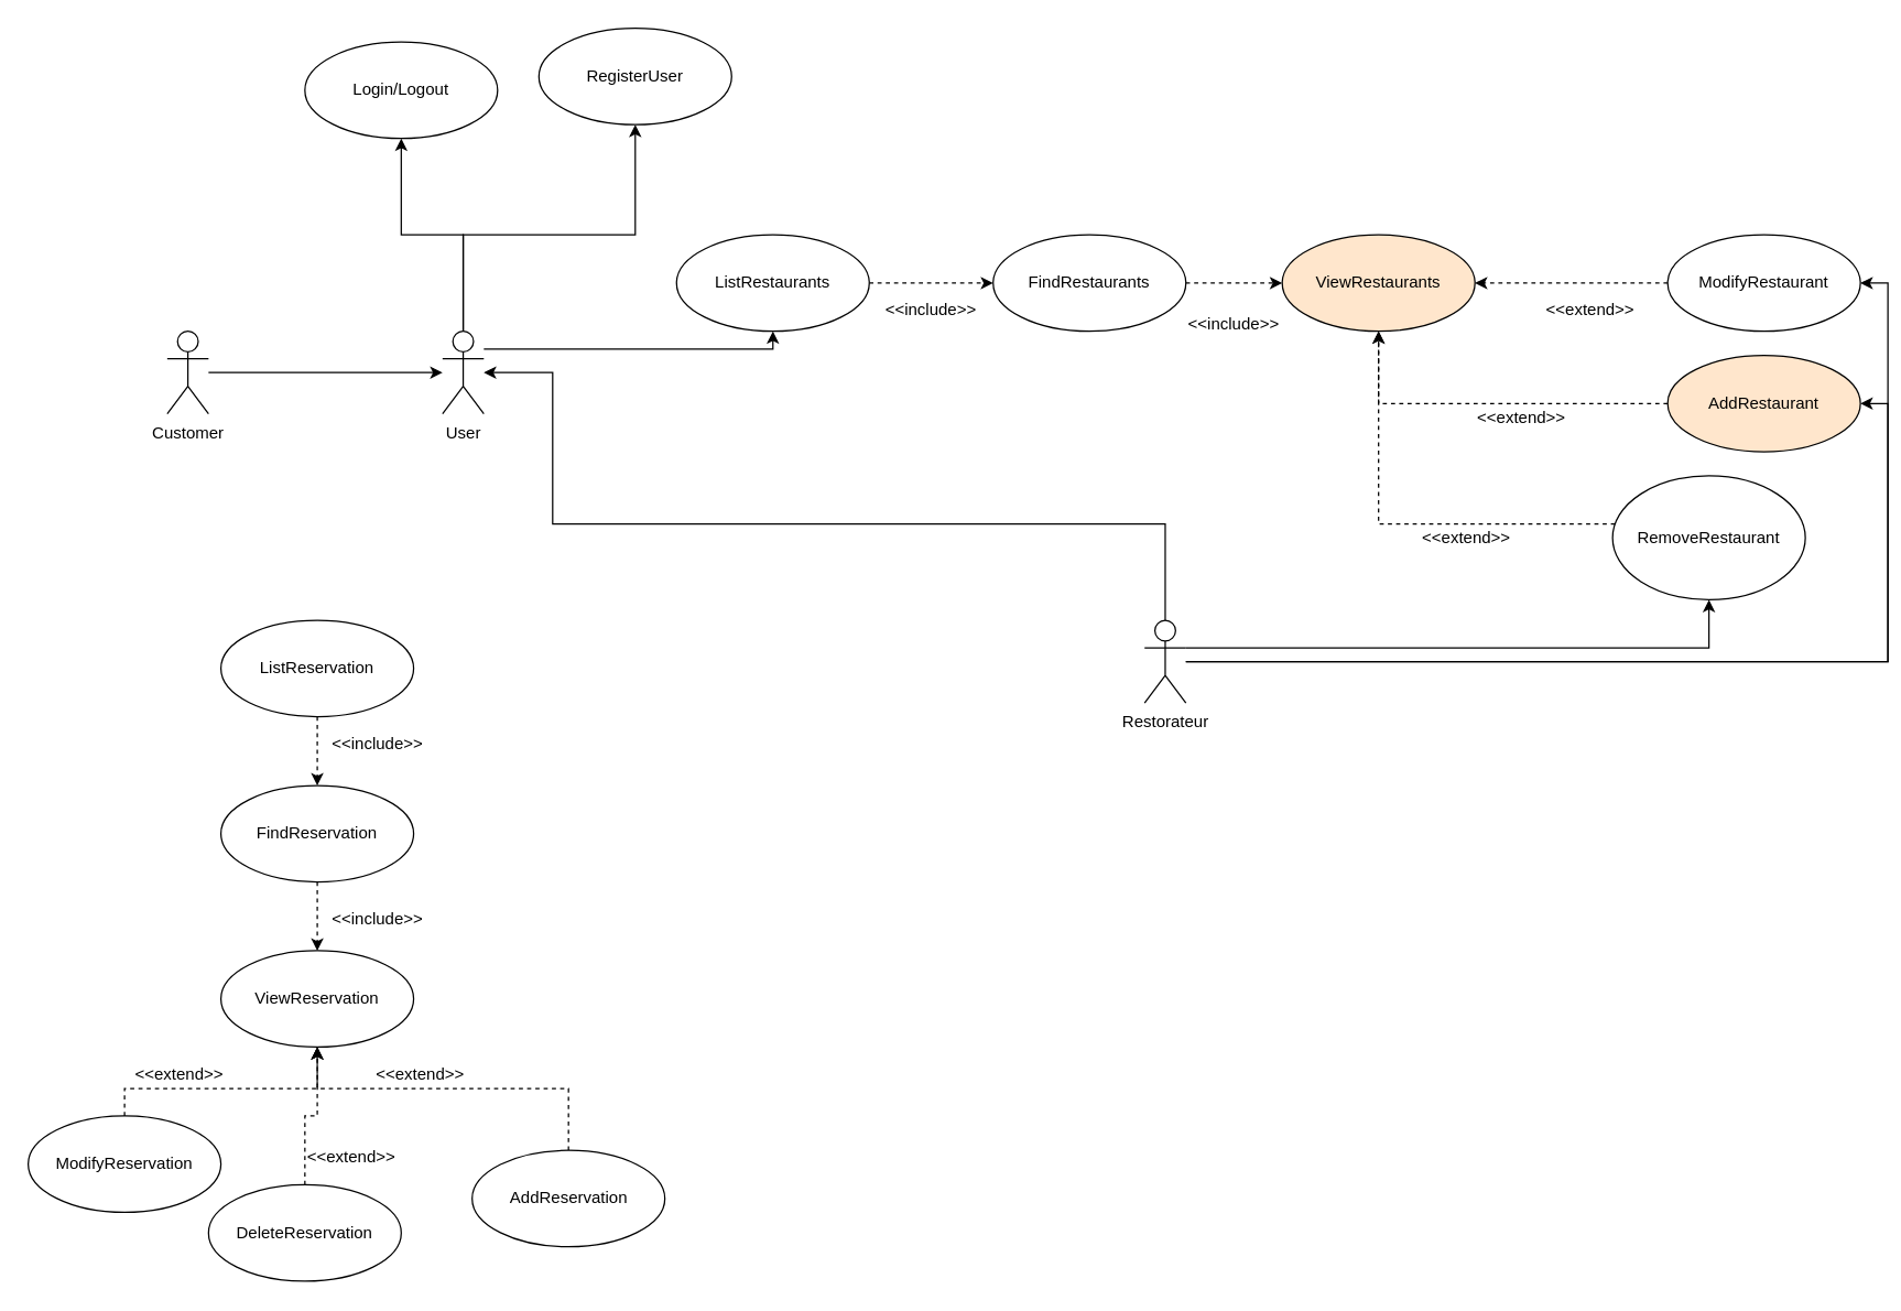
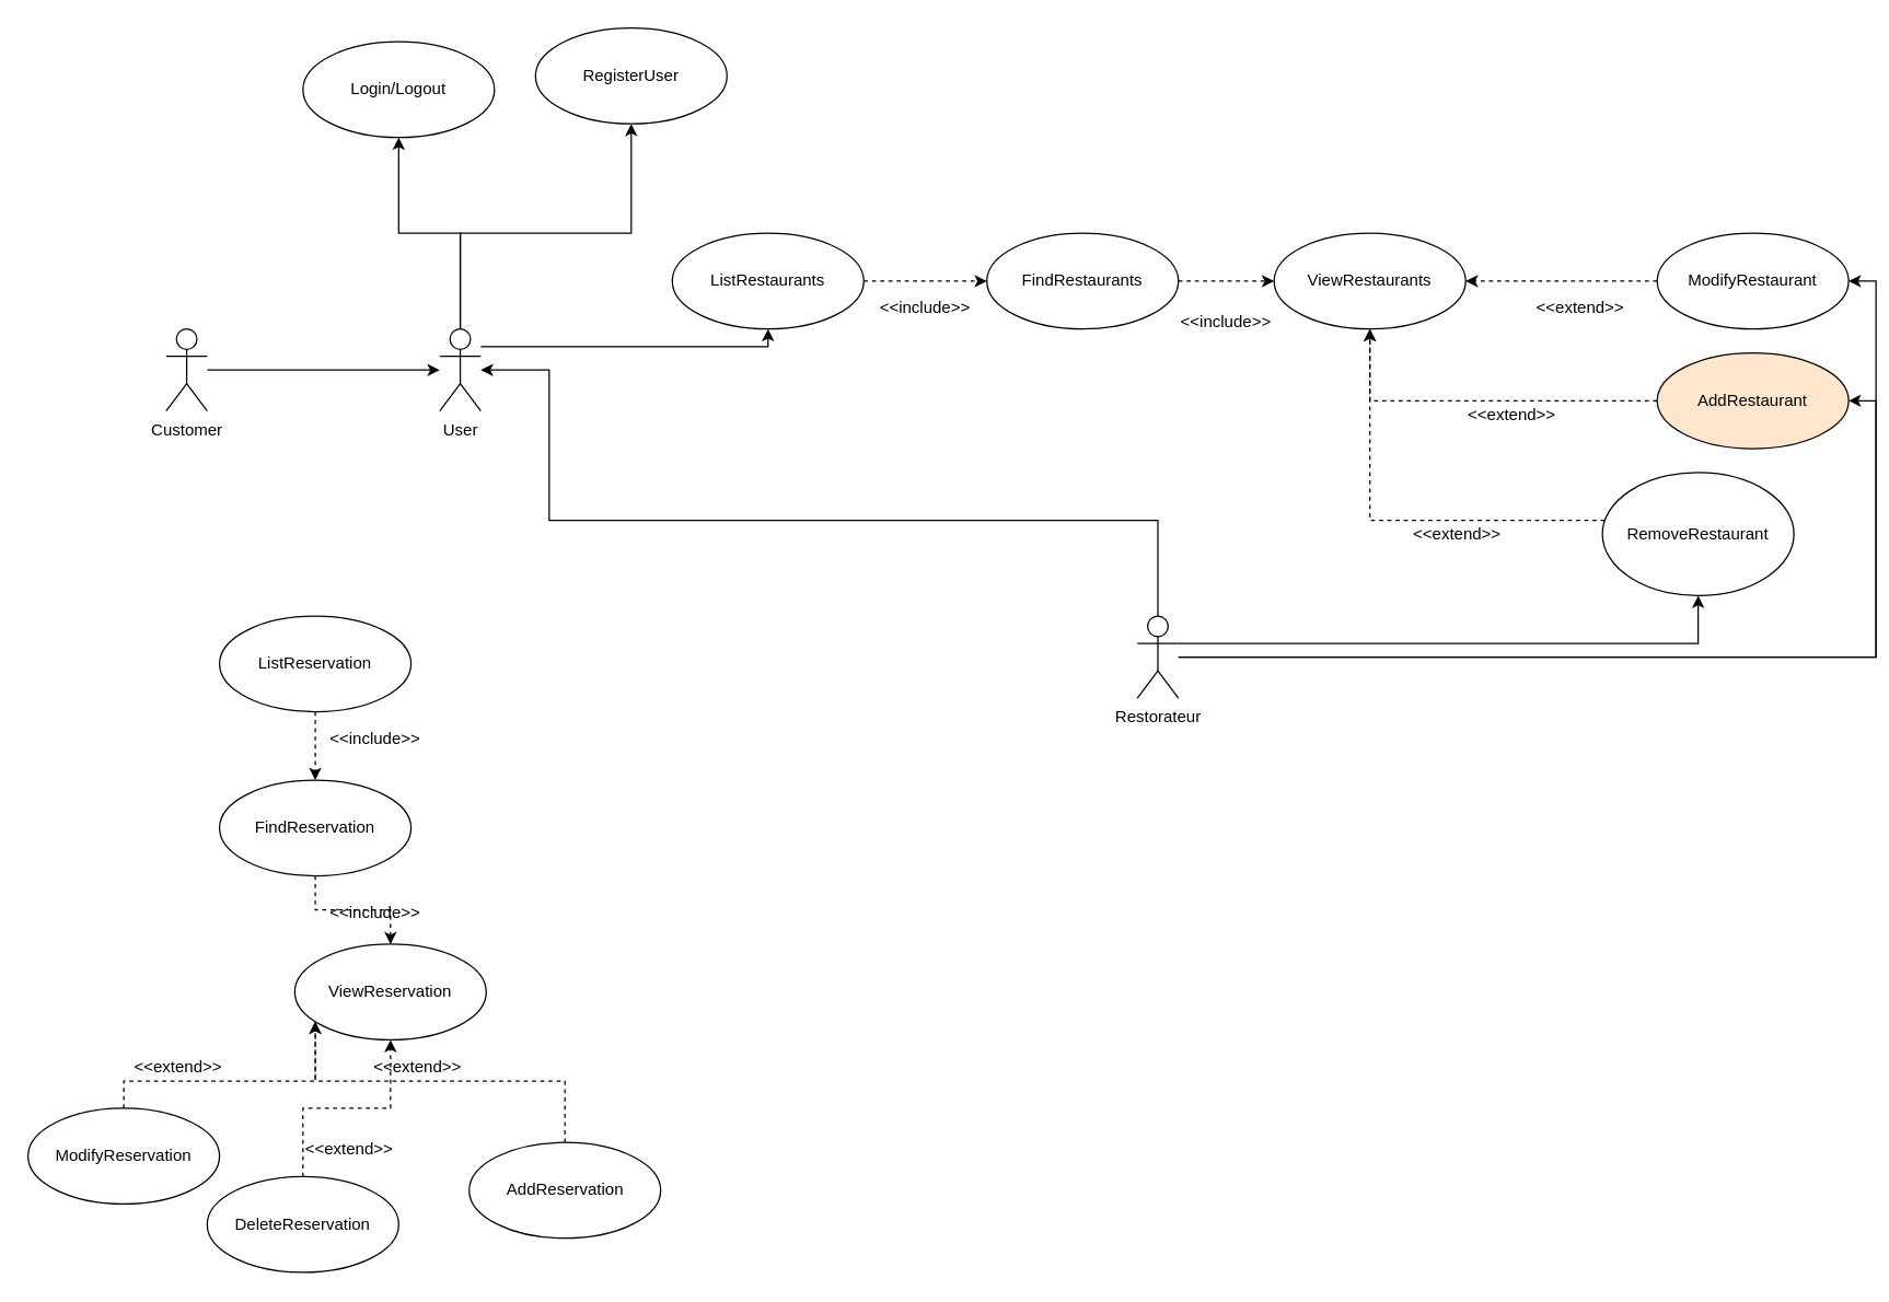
  <mxCell id="0" />
  <mxCell id="1" parent="0" />
  <mxCell id="2" style="edgeStyle=orthogonalEdgeStyle;rounded=0;orthogonalLoop=1;jettySize=auto;html=1;" parent="1" source="3" target="12" edge="1"><mxGeometry relative="1" as="geometry" /></mxCell>
  <mxCell id="3" value="Customer" style="shape=umlActor;verticalLabelPosition=bottom;labelBackgroundColor=#ffffff;verticalAlign=top;html=1;" parent="1" vertex="1"><mxGeometry x="121" y="240" width="30" height="60" as="geometry" /></mxCell>
  <mxCell id="4" style="edgeStyle=orthogonalEdgeStyle;rounded=0;orthogonalLoop=1;jettySize=auto;html=1;" parent="1" source="8" target="12" edge="1"><mxGeometry relative="1" as="geometry"><Array as="points"><mxPoint x="401" y="380" /><mxPoint x="401" y="270" /></Array></mxGeometry></mxCell>
  <mxCell id="5" style="edgeStyle=orthogonalEdgeStyle;rounded=0;orthogonalLoop=1;jettySize=auto;html=1;exitX=1;exitY=0.333;exitDx=0;exitDy=0;exitPerimeter=0;entryX=0.5;entryY=1;entryDx=0;entryDy=0;" edge="1" parent="1" source="8" target="18"><mxGeometry relative="1" as="geometry" /></mxCell>
  <mxCell id="6" style="edgeStyle=orthogonalEdgeStyle;rounded=0;orthogonalLoop=1;jettySize=auto;html=1;entryX=1;entryY=0.5;entryDx=0;entryDy=0;" edge="1" parent="1" source="8" target="34"><mxGeometry relative="1" as="geometry" /></mxCell>
  <mxCell id="7" style="edgeStyle=orthogonalEdgeStyle;rounded=0;orthogonalLoop=1;jettySize=auto;html=1;entryX=1;entryY=0.5;entryDx=0;entryDy=0;" edge="1" parent="1" source="8" target="23"><mxGeometry relative="1" as="geometry" /></mxCell>
  <mxCell id="8" value="Restorateur" style="shape=umlActor;verticalLabelPosition=bottom;labelBackgroundColor=#ffffff;verticalAlign=top;html=1;" parent="1" vertex="1"><mxGeometry x="831" y="450" width="30" height="60" as="geometry" /></mxCell>
  <mxCell id="9" style="edgeStyle=orthogonalEdgeStyle;rounded=0;orthogonalLoop=1;jettySize=auto;html=1;entryX=0.5;entryY=1;entryDx=0;entryDy=0;" edge="1" parent="1" source="12" target="13"><mxGeometry relative="1" as="geometry" /></mxCell>
  <mxCell id="10" style="edgeStyle=orthogonalEdgeStyle;rounded=0;orthogonalLoop=1;jettySize=auto;html=1;" edge="1" parent="1" source="12" target="16"><mxGeometry relative="1" as="geometry"><Array as="points"><mxPoint x="336" y="170" /><mxPoint x="461" y="170" /></Array></mxGeometry></mxCell>
  <mxCell id="11" style="edgeStyle=orthogonalEdgeStyle;rounded=0;orthogonalLoop=1;jettySize=auto;html=1;entryX=0.5;entryY=1;entryDx=0;entryDy=0;" edge="1" parent="1" source="12" target="15"><mxGeometry relative="1" as="geometry"><Array as="points"><mxPoint x="441" y="253" /><mxPoint x="441" y="253" /></Array></mxGeometry></mxCell>
  <mxCell id="12" value="User" style="shape=umlActor;verticalLabelPosition=bottom;labelBackgroundColor=#ffffff;verticalAlign=top;html=1;" parent="1" vertex="1"><mxGeometry x="321" y="240" width="30" height="60" as="geometry" /></mxCell>
  <mxCell id="13" value="Login/Logout" style="ellipse;whiteSpace=wrap;html=1;" parent="1" vertex="1"><mxGeometry x="221" y="30" width="140" height="70" as="geometry" /></mxCell>
  <mxCell id="14" style="edgeStyle=orthogonalEdgeStyle;rounded=0;orthogonalLoop=1;jettySize=auto;html=1;entryX=0;entryY=0.5;entryDx=0;entryDy=0;dashed=1;" edge="1" parent="1" source="15" target="36"><mxGeometry relative="1" as="geometry" /></mxCell>
  <mxCell id="15" value="ListRestaurants" style="ellipse;whiteSpace=wrap;html=1;" parent="1" vertex="1"><mxGeometry x="491" y="170" width="140" height="70" as="geometry" /></mxCell>
  <mxCell id="16" value="RegisterUser" style="ellipse;whiteSpace=wrap;html=1;" parent="1" vertex="1"><mxGeometry x="391" y="20" width="140" height="70" as="geometry" /></mxCell>
  <mxCell id="17" style="edgeStyle=orthogonalEdgeStyle;rounded=0;orthogonalLoop=1;jettySize=auto;html=1;dashed=1;entryX=0.5;entryY=1;entryDx=0;entryDy=0;" edge="1" parent="1" source="18" target="21"><mxGeometry relative="1" as="geometry"><mxPoint x="921" y="290" as="targetPoint" /><Array as="points"><mxPoint x="1001" y="380" /></Array></mxGeometry></mxCell>
  <mxCell id="18" value="RemoveRestaurant" style="ellipse;whiteSpace=wrap;html=1;" parent="1" vertex="1"><mxGeometry x="1171" y="345" width="140" height="90" as="geometry" /></mxCell>
  <mxCell id="19" style="edgeStyle=orthogonalEdgeStyle;rounded=0;orthogonalLoop=1;jettySize=auto;html=1;entryX=0.5;entryY=1;entryDx=0;entryDy=0;dashed=1;" edge="1" parent="1" source="20" target="26"><mxGeometry relative="1" as="geometry" /></mxCell>
  <mxCell id="20" value="DeleteReservation" style="ellipse;whiteSpace=wrap;html=1;" parent="1" vertex="1"><mxGeometry x="151" y="859.929" width="140" height="70" as="geometry" /></mxCell>
- <mxCell id="21" value="ViewRestaurants" style="ellipse;whiteSpace=wrap;html=1;fillColor=#ffe6cc;" parent="1" vertex="1"><mxGeometry x="931" y="170" width="140" height="70" as="geometry" /></mxCell>
+ <mxCell id="21" value="ViewRestaurants" style="ellipse;whiteSpace=wrap;html=1;" parent="1" vertex="1"><mxGeometry x="931" y="170" width="140" height="70" as="geometry" /></mxCell>
  <mxCell id="22" style="edgeStyle=orthogonalEdgeStyle;rounded=0;orthogonalLoop=1;jettySize=auto;html=1;entryX=1;entryY=0.5;entryDx=0;entryDy=0;dashed=1;" edge="1" parent="1" source="23" target="21"><mxGeometry relative="1" as="geometry" /></mxCell>
  <mxCell id="23" value="ModifyRestaurant" style="ellipse;whiteSpace=wrap;html=1;" parent="1" vertex="1"><mxGeometry x="1211" y="170" width="140" height="70" as="geometry" /></mxCell>
  <mxCell id="24" style="edgeStyle=orthogonalEdgeStyle;rounded=0;orthogonalLoop=1;jettySize=auto;html=1;dashed=1;" edge="1" parent="1" source="25" target="26"><mxGeometry relative="1" as="geometry" /></mxCell>
  <mxCell id="25" value="FindReservation" style="ellipse;whiteSpace=wrap;html=1;" parent="1" vertex="1"><mxGeometry x="160" y="569.929" width="140" height="70" as="geometry" /></mxCell>
- <mxCell id="26" value="ViewReservation" style="ellipse;whiteSpace=wrap;html=1;" parent="1" vertex="1"><mxGeometry x="160" y="689.929" width="140" height="70" as="geometry" /></mxCell>
+ <mxCell id="26" value="ViewReservation" style="ellipse;whiteSpace=wrap;html=1;" parent="1" vertex="1"><mxGeometry x="215" y="689.929" width="140" height="70" as="geometry" /></mxCell>
  <mxCell id="27" style="edgeStyle=orthogonalEdgeStyle;rounded=0;orthogonalLoop=1;jettySize=auto;html=1;dashed=1;" edge="1" parent="1" source="28" target="26"><mxGeometry relative="1" as="geometry"><Array as="points"><mxPoint x="413" y="790" /><mxPoint x="230" y="790" /></Array></mxGeometry></mxCell>
  <mxCell id="28" value="AddReservation" style="ellipse;whiteSpace=wrap;html=1;" parent="1" vertex="1"><mxGeometry x="342.5" y="834.929" width="140" height="70" as="geometry" /></mxCell>
  <mxCell id="29" style="edgeStyle=orthogonalEdgeStyle;rounded=0;orthogonalLoop=1;jettySize=auto;html=1;exitX=0.5;exitY=1;exitDx=0;exitDy=0;dashed=1;" edge="1" parent="1" source="30" target="25"><mxGeometry relative="1" as="geometry" /></mxCell>
  <mxCell id="30" value="ListReservation" style="ellipse;whiteSpace=wrap;html=1;" parent="1" vertex="1"><mxGeometry x="160" y="449.929" width="140" height="70" as="geometry" /></mxCell>
  <mxCell id="31" style="edgeStyle=orthogonalEdgeStyle;rounded=0;orthogonalLoop=1;jettySize=auto;html=1;dashed=1;" edge="1" parent="1" source="32" target="26"><mxGeometry relative="1" as="geometry"><Array as="points"><mxPoint x="90" y="790" /><mxPoint x="230" y="790" /></Array></mxGeometry></mxCell>
  <mxCell id="32" value="ModifyReservation" style="ellipse;whiteSpace=wrap;html=1;" parent="1" vertex="1"><mxGeometry x="20" y="809.929" width="140" height="70" as="geometry" /></mxCell>
  <mxCell id="33" style="edgeStyle=orthogonalEdgeStyle;rounded=0;orthogonalLoop=1;jettySize=auto;html=1;dashed=1;" edge="1" parent="1" source="34" target="21"><mxGeometry relative="1" as="geometry" /></mxCell>
  <mxCell id="34" value="AddRestaurant" style="ellipse;whiteSpace=wrap;html=1;fillColor=#ffe6cc;" parent="1" vertex="1"><mxGeometry x="1211" y="257.5" width="140" height="70" as="geometry" /></mxCell>
  <mxCell id="35" style="edgeStyle=orthogonalEdgeStyle;rounded=0;orthogonalLoop=1;jettySize=auto;html=1;dashed=1;" edge="1" parent="1" source="36" target="21"><mxGeometry relative="1" as="geometry" /></mxCell>
  <mxCell id="36" value="FindRestaurants" style="ellipse;whiteSpace=wrap;html=1;" vertex="1" parent="1"><mxGeometry x="721" y="170" width="140" height="70" as="geometry" /></mxCell>
  <mxCell id="37" value="&amp;lt;&amp;lt;extend&amp;gt;&amp;gt;" style="text;html=1;resizable=0;points=[];autosize=1;align=left;verticalAlign=top;spacingTop=-4;" vertex="1" parent="1"><mxGeometry x="221" y="830" width="80" height="20" as="geometry" /></mxCell>
  <mxCell id="38" value="&amp;lt;&amp;lt;extend&amp;gt;&amp;gt;" style="text;html=1;resizable=0;points=[];autosize=1;align=left;verticalAlign=top;spacingTop=-4;" vertex="1" parent="1"><mxGeometry x="271" y="770" width="80" height="20" as="geometry" /></mxCell>
  <mxCell id="39" value="&amp;lt;&amp;lt;extend&amp;gt;&amp;gt;" style="text;html=1;resizable=0;points=[];autosize=1;align=left;verticalAlign=top;spacingTop=-4;" vertex="1" parent="1"><mxGeometry x="96" y="770" width="80" height="20" as="geometry" /></mxCell>
  <mxCell id="40" value="&amp;lt;&amp;lt;include&amp;gt;&amp;gt;" style="text;html=1;resizable=0;points=[];autosize=1;align=left;verticalAlign=top;spacingTop=-4;" vertex="1" parent="1"><mxGeometry x="239" y="657" width="80" height="20" as="geometry" /></mxCell>
  <mxCell id="41" value="&amp;lt;&amp;lt;include&amp;gt;&amp;gt;" style="text;html=1;resizable=0;points=[];autosize=1;align=left;verticalAlign=top;spacingTop=-4;" vertex="1" parent="1"><mxGeometry x="641" y="215.167" width="80" height="20" as="geometry" /></mxCell>
  <mxCell id="42" value="&amp;lt;&amp;lt;include&amp;gt;&amp;gt;" style="text;html=1;resizable=0;points=[];autosize=1;align=left;verticalAlign=top;spacingTop=-4;" vertex="1" parent="1"><mxGeometry x="239" y="530" width="80" height="20" as="geometry" /></mxCell>
  <mxCell id="43" value="&amp;lt;&amp;lt;include&amp;gt;&amp;gt;" style="text;html=1;resizable=0;points=[];autosize=1;align=left;verticalAlign=top;spacingTop=-4;" vertex="1" parent="1"><mxGeometry x="861" y="225.167" width="80" height="20" as="geometry" /></mxCell>
  <mxCell id="44" value="&amp;lt;&amp;lt;extend&amp;gt;&amp;gt;" style="text;html=1;resizable=0;points=[];autosize=1;align=left;verticalAlign=top;spacingTop=-4;" vertex="1" parent="1"><mxGeometry x="1121" y="215" width="80" height="20" as="geometry" /></mxCell>
  <mxCell id="45" value="&amp;lt;&amp;lt;extend&amp;gt;&amp;gt;" style="text;html=1;resizable=0;points=[];autosize=1;align=left;verticalAlign=top;spacingTop=-4;" vertex="1" parent="1"><mxGeometry x="1071" y="292.5" width="80" height="20" as="geometry" /></mxCell>
  <mxCell id="46" value="&amp;lt;&amp;lt;extend&amp;gt;&amp;gt;" style="text;html=1;resizable=0;points=[];autosize=1;align=left;verticalAlign=top;spacingTop=-4;" vertex="1" parent="1"><mxGeometry x="1031" y="380" width="80" height="20" as="geometry" /></mxCell>
